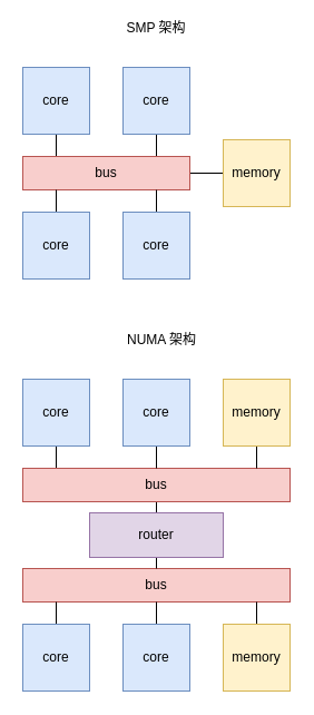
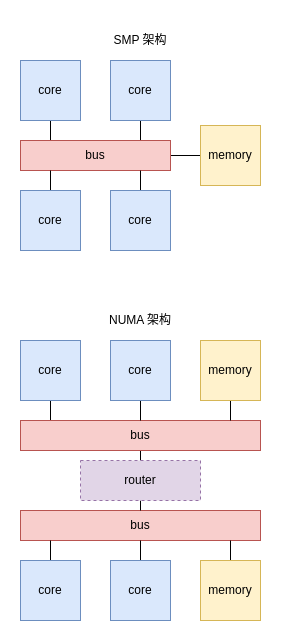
  <mxCell id="0" />
  <mxCell id="1" parent="0" />
  <mxCell id="2" style="edgeStyle=orthogonalEdgeStyle;rounded=0;orthogonalLoop=1;jettySize=auto;html=1;exitX=0.5;exitY=1;exitDx=0;exitDy=0;endArrow=none;endFill=0;entryX=0.2;entryY=0;entryDx=0;entryDy=0;entryPerimeter=0;" edge="1" parent="1" source="3" target="5"><mxGeometry relative="1" as="geometry"><mxPoint x="50" y="130" as="targetPoint" /></mxGeometry></mxCell>
  <mxCell id="3" value="core" style="rounded=0;whiteSpace=wrap;html=1;fillColor=#dae8fc;strokeColor=#6c8ebf;" vertex="1" parent="1"><mxGeometry x="20" y="60" width="60" height="60" as="geometry" /></mxCell>
  <mxCell id="4" style="edgeStyle=orthogonalEdgeStyle;rounded=0;orthogonalLoop=1;jettySize=auto;html=1;exitX=1;exitY=0.5;exitDx=0;exitDy=0;entryX=0;entryY=0.5;entryDx=0;entryDy=0;endArrow=none;endFill=0;" edge="1" parent="1" source="5" target="12"><mxGeometry relative="1" as="geometry" /></mxCell>
  <mxCell id="5" value="bus" style="rounded=0;whiteSpace=wrap;html=1;fillColor=#f8cecc;strokeColor=#b85450;" vertex="1" parent="1"><mxGeometry x="20" y="140" width="150" height="30" as="geometry" /></mxCell>
  <mxCell id="6" style="edgeStyle=orthogonalEdgeStyle;rounded=0;orthogonalLoop=1;jettySize=auto;html=1;exitX=0.5;exitY=1;exitDx=0;exitDy=0;endArrow=none;endFill=0;entryX=0.8;entryY=-0.016;entryDx=0;entryDy=0;entryPerimeter=0;" edge="1" parent="1" source="7" target="5"><mxGeometry relative="1" as="geometry"><mxPoint x="170" y="139" as="targetPoint" /></mxGeometry></mxCell>
  <mxCell id="7" value="core" style="rounded=0;whiteSpace=wrap;html=1;fillColor=#dae8fc;strokeColor=#6c8ebf;" vertex="1" parent="1"><mxGeometry x="110" y="60" width="60" height="60" as="geometry" /></mxCell>
  <mxCell id="8" style="edgeStyle=orthogonalEdgeStyle;rounded=0;orthogonalLoop=1;jettySize=auto;html=1;exitX=0.5;exitY=0;exitDx=0;exitDy=0;entryX=0.8;entryY=1.002;entryDx=0;entryDy=0;entryPerimeter=0;endArrow=none;endFill=0;" edge="1" parent="1" source="9" target="5"><mxGeometry relative="1" as="geometry" /></mxCell>
  <mxCell id="9" value="core" style="rounded=0;whiteSpace=wrap;html=1;fillColor=#dae8fc;strokeColor=#6c8ebf;" vertex="1" parent="1"><mxGeometry x="110" y="190" width="60" height="60" as="geometry" /></mxCell>
  <mxCell id="10" style="edgeStyle=orthogonalEdgeStyle;rounded=0;orthogonalLoop=1;jettySize=auto;html=1;exitX=0.5;exitY=0;exitDx=0;exitDy=0;entryX=0.2;entryY=1;entryDx=0;entryDy=0;entryPerimeter=0;endArrow=none;endFill=0;" edge="1" parent="1" source="11" target="5"><mxGeometry relative="1" as="geometry" /></mxCell>
  <mxCell id="11" value="core" style="rounded=0;whiteSpace=wrap;html=1;fillColor=#dae8fc;strokeColor=#6c8ebf;" vertex="1" parent="1"><mxGeometry x="20" y="190" width="60" height="60" as="geometry" /></mxCell>
  <mxCell id="12" value="memory" style="rounded=0;whiteSpace=wrap;html=1;fillColor=#fff2cc;strokeColor=#d6b656;" vertex="1" parent="1"><mxGeometry x="200" y="125" width="60" height="60" as="geometry" /></mxCell>
  <mxCell id="13" style="edgeStyle=orthogonalEdgeStyle;rounded=0;orthogonalLoop=1;jettySize=auto;html=1;exitX=0.5;exitY=1;exitDx=0;exitDy=0;entryX=0.125;entryY=0;entryDx=0;entryDy=0;entryPerimeter=0;endArrow=none;endFill=0;" edge="1" parent="1" source="14" target="16"><mxGeometry relative="1" as="geometry" /></mxCell>
  <mxCell id="14" value="core" style="rounded=0;whiteSpace=wrap;html=1;fillColor=#dae8fc;strokeColor=#6c8ebf;" vertex="1" parent="1"><mxGeometry x="20" y="340" width="60" height="60" as="geometry" /></mxCell>
  <mxCell id="15" style="edgeStyle=orthogonalEdgeStyle;rounded=0;orthogonalLoop=1;jettySize=auto;html=1;exitX=0.5;exitY=1;exitDx=0;exitDy=0;entryX=0.5;entryY=0;entryDx=0;entryDy=0;endArrow=none;endFill=0;" edge="1" parent="1" source="16" target="29"><mxGeometry relative="1" as="geometry" /></mxCell>
  <mxCell id="16" value="bus" style="rounded=0;whiteSpace=wrap;html=1;fillColor=#f8cecc;strokeColor=#b85450;" vertex="1" parent="1"><mxGeometry x="20" y="420" width="240" height="30" as="geometry" /></mxCell>
  <mxCell id="17" style="edgeStyle=orthogonalEdgeStyle;rounded=0;orthogonalLoop=1;jettySize=auto;html=1;exitX=0.5;exitY=1;exitDx=0;exitDy=0;entryX=0.5;entryY=0;entryDx=0;entryDy=0;endArrow=none;endFill=0;" edge="1" parent="1" source="18" target="16"><mxGeometry relative="1" as="geometry" /></mxCell>
  <mxCell id="18" value="core" style="rounded=0;whiteSpace=wrap;html=1;fillColor=#dae8fc;strokeColor=#6c8ebf;" vertex="1" parent="1"><mxGeometry x="110" y="340" width="60" height="60" as="geometry" /></mxCell>
  <mxCell id="19" style="edgeStyle=orthogonalEdgeStyle;rounded=0;orthogonalLoop=1;jettySize=auto;html=1;exitX=0.5;exitY=1;exitDx=0;exitDy=0;entryX=0.875;entryY=0;entryDx=0;entryDy=0;entryPerimeter=0;endArrow=none;endFill=0;" edge="1" parent="1" source="20" target="16"><mxGeometry relative="1" as="geometry" /></mxCell>
  <mxCell id="20" value="memory" style="rounded=0;whiteSpace=wrap;html=1;fillColor=#fff2cc;strokeColor=#d6b656;" vertex="1" parent="1"><mxGeometry x="200" y="340" width="60" height="60" as="geometry" /></mxCell>
  <mxCell id="21" value="bus" style="rounded=0;whiteSpace=wrap;html=1;fillColor=#f8cecc;strokeColor=#b85450;" vertex="1" parent="1"><mxGeometry x="20" y="510" width="240" height="30" as="geometry" /></mxCell>
  <mxCell id="22" style="edgeStyle=orthogonalEdgeStyle;rounded=0;orthogonalLoop=1;jettySize=auto;html=1;exitX=0.5;exitY=0;exitDx=0;exitDy=0;entryX=0.5;entryY=1;entryDx=0;entryDy=0;endArrow=none;endFill=0;" edge="1" parent="1" source="23" target="21"><mxGeometry relative="1" as="geometry" /></mxCell>
  <mxCell id="23" value="core" style="rounded=0;whiteSpace=wrap;html=1;fillColor=#dae8fc;strokeColor=#6c8ebf;" vertex="1" parent="1"><mxGeometry x="110" y="560" width="60" height="60" as="geometry" /></mxCell>
  <mxCell id="24" style="edgeStyle=orthogonalEdgeStyle;rounded=0;orthogonalLoop=1;jettySize=auto;html=1;exitX=0.5;exitY=0;exitDx=0;exitDy=0;entryX=0.125;entryY=1;entryDx=0;entryDy=0;entryPerimeter=0;endArrow=none;endFill=0;" edge="1" parent="1" source="25" target="21"><mxGeometry relative="1" as="geometry" /></mxCell>
  <mxCell id="25" value="core" style="rounded=0;whiteSpace=wrap;html=1;fillColor=#dae8fc;strokeColor=#6c8ebf;" vertex="1" parent="1"><mxGeometry x="20" y="560" width="60" height="60" as="geometry" /></mxCell>
  <mxCell id="26" style="edgeStyle=orthogonalEdgeStyle;rounded=0;orthogonalLoop=1;jettySize=auto;html=1;exitX=0.5;exitY=0;exitDx=0;exitDy=0;entryX=0.875;entryY=1;entryDx=0;entryDy=0;entryPerimeter=0;endArrow=none;endFill=0;" edge="1" parent="1" source="27" target="21"><mxGeometry relative="1" as="geometry" /></mxCell>
  <mxCell id="27" value="memory" style="rounded=0;whiteSpace=wrap;html=1;fillColor=#fff2cc;strokeColor=#d6b656;" vertex="1" parent="1"><mxGeometry x="200" y="560" width="60" height="60" as="geometry" /></mxCell>
  <mxCell id="28" style="edgeStyle=orthogonalEdgeStyle;rounded=0;orthogonalLoop=1;jettySize=auto;html=1;exitX=0.5;exitY=1;exitDx=0;exitDy=0;entryX=0.5;entryY=0;entryDx=0;entryDy=0;endArrow=none;endFill=0;" edge="1" parent="1" source="29" target="21"><mxGeometry relative="1" as="geometry" /></mxCell>
- <mxCell id="29" value="router" style="rounded=0;whiteSpace=wrap;html=1;fillColor=#e1d5e7;strokeColor=#9673a6;" vertex="1" parent="1"><mxGeometry x="80" y="460" width="120" height="40" as="geometry" /></mxCell>
- <mxCell id="30" value="SMP 架构" style="text;html=1;strokeColor=none;fillColor=none;align=center;verticalAlign=middle;whiteSpace=wrap;rounded=0;" vertex="1" parent="1"><mxGeometry x="20" y="5" width="240" height="40" as="geometry" /></mxCell>
- <mxCell id="31" value="NUMA 架构" style="text;html=1;strokeColor=none;fillColor=none;align=center;verticalAlign=middle;whiteSpace=wrap;rounded=0;" vertex="1" parent="1"><mxGeometry x="25" y="285" width="240" height="40" as="geometry" /></mxCell>
+ <mxCell id="29" value="router" style="rounded=0;whiteSpace=wrap;html=1;fillColor=#e1d5e7;strokeColor=#9673a6;dashed=1;" vertex="1" parent="1"><mxGeometry x="80" y="460" width="120" height="40" as="geometry" /></mxCell>
+ <mxCell id="30" value="SMP 架构" style="text;html=1;strokeColor=none;fillColor=none;align=center;verticalAlign=middle;whiteSpace=wrap;rounded=0;" vertex="1" parent="1"><mxGeometry x="20" y="20" width="240" height="40" as="geometry" /></mxCell>
+ <mxCell id="31" value="NUMA 架构" style="text;html=1;strokeColor=none;fillColor=none;align=center;verticalAlign=middle;whiteSpace=wrap;rounded=0;" vertex="1" parent="1"><mxGeometry x="20" y="300" width="240" height="40" as="geometry" /></mxCell>
